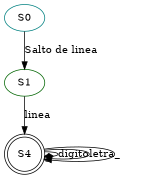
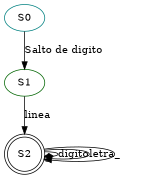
  digraph {
    rankdir=TB
    edge [arrowhead=normal]
    S0 [color=teal]
    S1 [color=darkgreen]
-   S2 [color=black shape=doublecircle label=S4]
-   S0 -> S1 [label="Salto de linea"]
+   S2 [color=black shape=doublecircle]
+   S0 -> S1 [label="Salto de digito"]
    S1 -> S2 [label=linea]
    S2 -> S2 [arrowhead=diamond label=digito]
    S2 -> S2 [arrowhead=odot label=letra]
    S2 -> S2 [label=_]
  }
